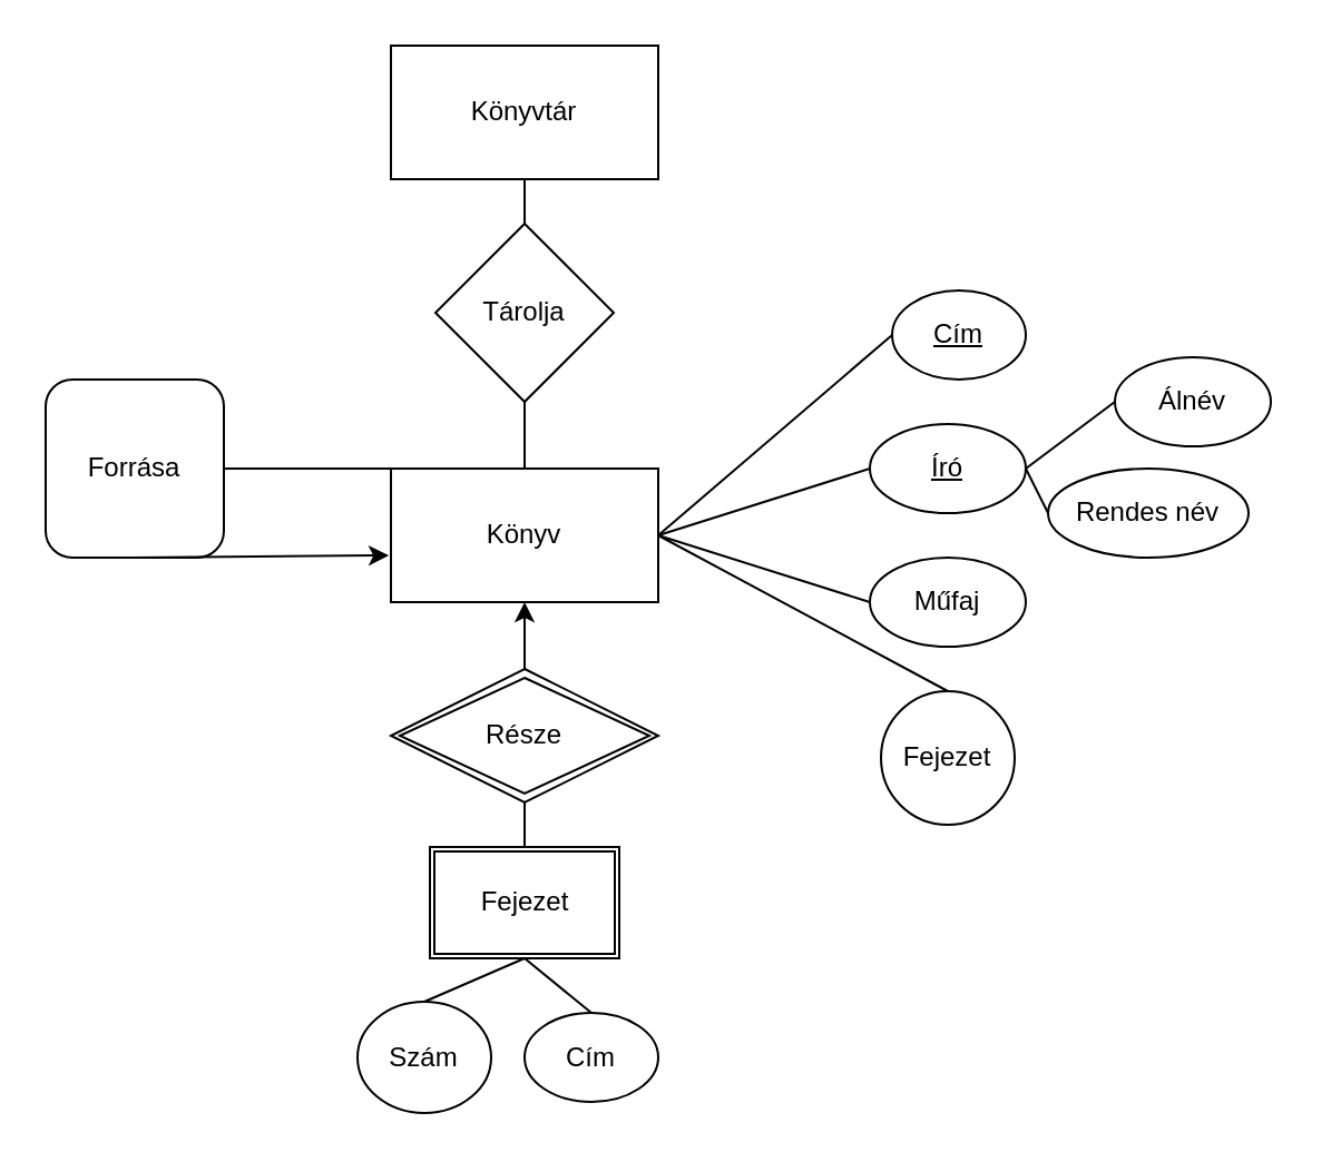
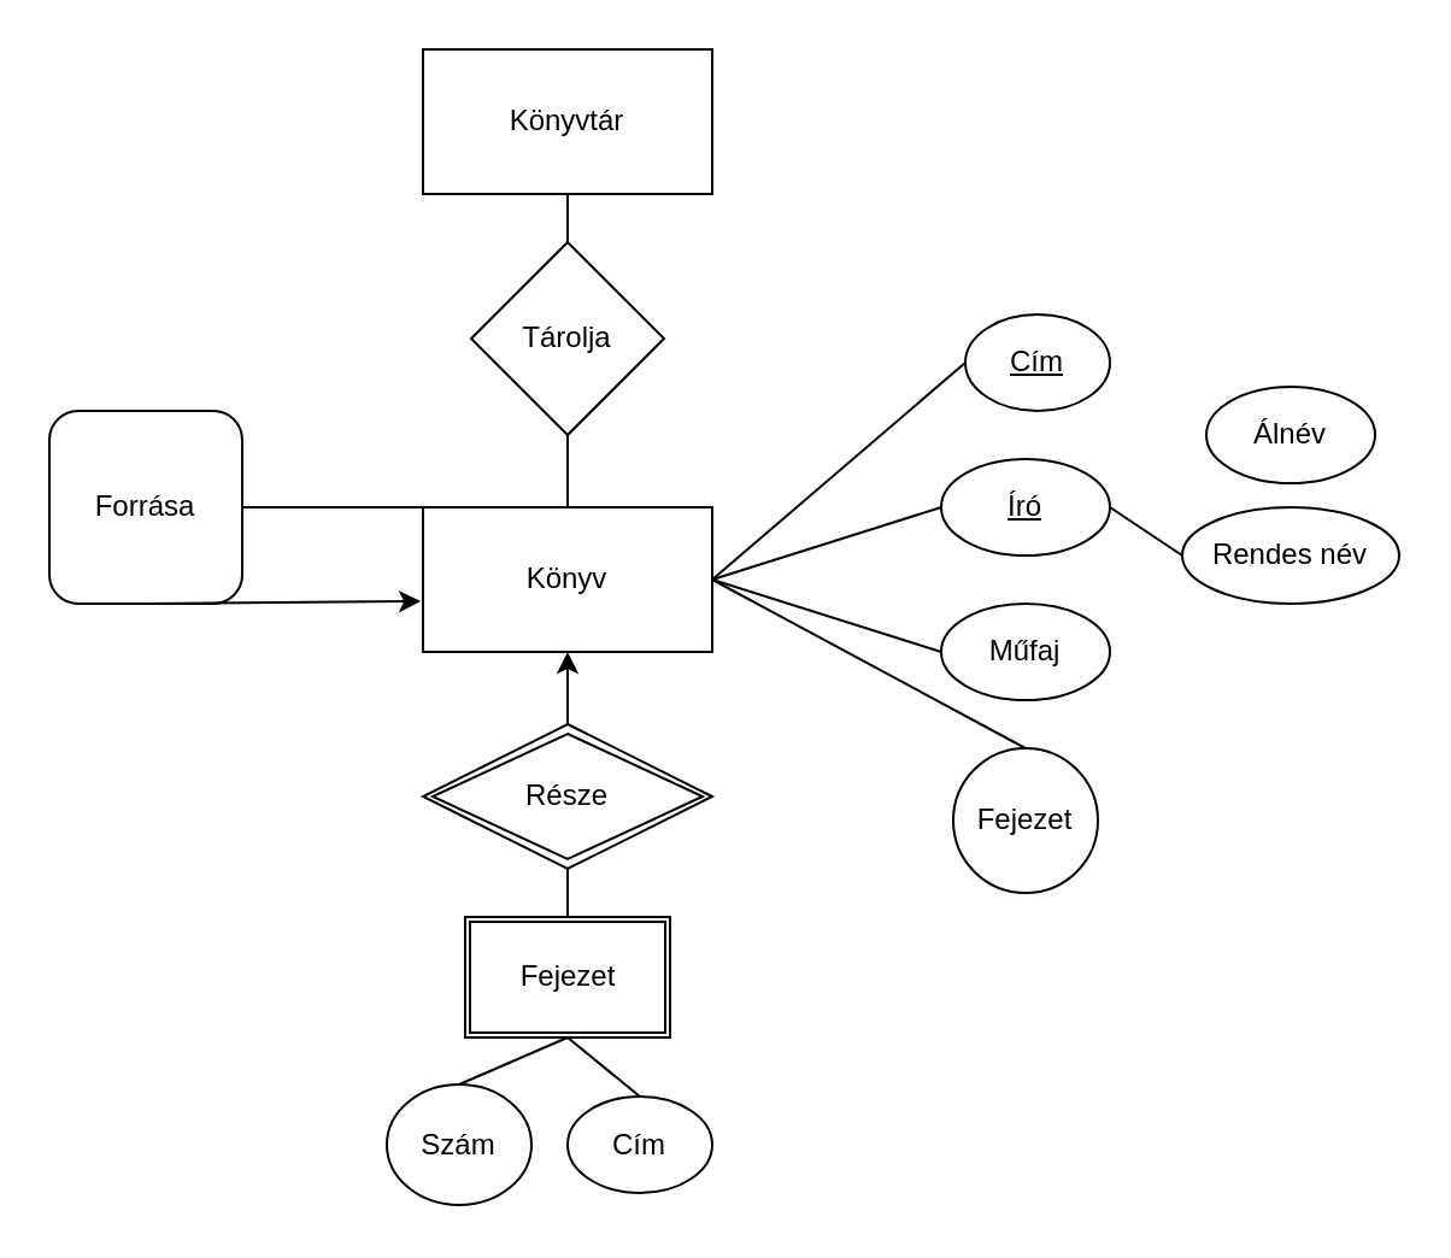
  <mxCell id="0" />
  <mxCell id="1" parent="0" />
  <mxCell id="2" value="Könyv" style="rounded=0;whiteSpace=wrap;html=1;" vertex="1" parent="1"><mxGeometry x="175" y="210" width="120" height="60" as="geometry" /></mxCell>
  <mxCell id="3" value="Író" style="ellipse;whiteSpace=wrap;html=1;enumerate=0;fontStyle=4" vertex="1" parent="1"><mxGeometry x="390" y="190" width="70" height="40" as="geometry" /></mxCell>
  <mxCell id="4" value="Műfaj" style="ellipse;whiteSpace=wrap;html=1;" vertex="1" parent="1"><mxGeometry x="390" y="250" width="70" height="40" as="geometry" /></mxCell>
  <mxCell id="5" value="Fejezet" style="ellipse;whiteSpace=wrap;html=1;" vertex="1" parent="1"><mxGeometry x="395" y="310" width="60" height="60" as="geometry" /></mxCell>
  <mxCell id="6" value="" style="endArrow=none;html=1;rounded=0;entryX=0.5;entryY=0;entryDx=0;entryDy=0;exitX=1;exitY=0.5;exitDx=0;exitDy=0;" edge="1" parent="1" source="2" target="5"><mxGeometry width="50" height="50" relative="1" as="geometry"><mxPoint x="360" y="490" as="sourcePoint" /><mxPoint x="410" y="440" as="targetPoint" /></mxGeometry></mxCell>
  <mxCell id="7" value="" style="endArrow=none;html=1;rounded=0;entryX=1;entryY=0.5;entryDx=0;entryDy=0;exitX=0;exitY=0.5;exitDx=0;exitDy=0;" edge="1" parent="1" source="4" target="2"><mxGeometry width="50" height="50" relative="1" as="geometry"><mxPoint x="360" y="490" as="sourcePoint" /><mxPoint x="410" y="440" as="targetPoint" /></mxGeometry></mxCell>
  <mxCell id="8" value="" style="endArrow=none;html=1;rounded=0;entryX=1;entryY=0.5;entryDx=0;entryDy=0;exitX=0;exitY=0.5;exitDx=0;exitDy=0;" edge="1" parent="1" source="3" target="2"><mxGeometry width="50" height="50" relative="1" as="geometry"><mxPoint x="360" y="490" as="sourcePoint" /><mxPoint x="410" y="440" as="targetPoint" /></mxGeometry></mxCell>
  <mxCell id="9" value="Forrása" style="whiteSpace=wrap;html=1;rounded=1;" vertex="1" parent="1"><mxGeometry x="20" y="170" width="80" height="80" as="geometry" /></mxCell>
  <mxCell id="10" value="" style="endArrow=none;html=1;rounded=0;entryX=0;entryY=0;entryDx=0;entryDy=0;exitX=1;exitY=0.5;exitDx=0;exitDy=0;" edge="1" parent="1" source="9" target="2"><mxGeometry width="50" height="50" relative="1" as="geometry"><mxPoint x="90" y="320" as="sourcePoint" /><mxPoint x="140" y="270" as="targetPoint" /></mxGeometry></mxCell>
  <mxCell id="11" value="" style="endArrow=classic;html=1;rounded=0;exitX=0.5;exitY=1;exitDx=0;exitDy=0;entryX=-0.008;entryY=0.65;entryDx=0;entryDy=0;entryPerimeter=0;" edge="1" parent="1" source="9" target="2"><mxGeometry width="50" height="50" relative="1" as="geometry"><mxPoint x="360" y="490" as="sourcePoint" /><mxPoint x="410" y="440" as="targetPoint" /><Array as="points" /></mxGeometry></mxCell>
  <mxCell id="12" value="Cím" style="ellipse;whiteSpace=wrap;html=1;enumerate=0;fontStyle=4" vertex="1" parent="1"><mxGeometry x="400" y="130" width="60" height="40" as="geometry" /></mxCell>
  <mxCell id="13" value="" style="endArrow=none;html=1;rounded=0;entryX=0;entryY=0.5;entryDx=0;entryDy=0;exitX=1;exitY=0.5;exitDx=0;exitDy=0;" edge="1" parent="1" source="2" target="12"><mxGeometry width="50" height="50" relative="1" as="geometry"><mxPoint x="130" y="330" as="sourcePoint" /><mxPoint x="180" y="280" as="targetPoint" /></mxGeometry></mxCell>
  <mxCell id="14" value="Tárolja" style="rhombus;whiteSpace=wrap;html=1;" vertex="1" parent="1"><mxGeometry x="195" y="100" width="80" height="80" as="geometry" /></mxCell>
  <mxCell id="15" value="Könyvtár" style="rounded=0;whiteSpace=wrap;html=1;" vertex="1" parent="1"><mxGeometry x="175" y="20" width="120" height="60" as="geometry" /></mxCell>
  <mxCell id="16" value="" style="endArrow=none;html=1;rounded=0;entryX=0.5;entryY=1;entryDx=0;entryDy=0;exitX=0.5;exitY=0;exitDx=0;exitDy=0;" edge="1" parent="1" source="14" target="15"><mxGeometry width="50" height="50" relative="1" as="geometry"><mxPoint x="130" y="230" as="sourcePoint" /><mxPoint x="180" y="180" as="targetPoint" /></mxGeometry></mxCell>
  <mxCell id="17" value="" style="endArrow=none;html=1;rounded=0;entryX=0.5;entryY=1;entryDx=0;entryDy=0;exitX=0.5;exitY=0;exitDx=0;exitDy=0;" edge="1" parent="1" source="2" target="14"><mxGeometry width="50" height="50" relative="1" as="geometry"><mxPoint x="130" y="230" as="sourcePoint" /><mxPoint x="180" y="180" as="targetPoint" /></mxGeometry></mxCell>
  <mxCell id="18" value="Álnév" style="ellipse;whiteSpace=wrap;html=1;" vertex="1" parent="1"><mxGeometry x="500" y="160" width="70" height="40" as="geometry" /></mxCell>
- <mxCell id="19" value="Rendes név" style="ellipse;whiteSpace=wrap;html=1;" vertex="1" parent="1"><mxGeometry x="470" y="210" width="90" height="40" as="geometry" /></mxCell>
+ <mxCell id="19" value="Rendes név" style="ellipse;whiteSpace=wrap;html=1;" vertex="1" parent="1"><mxGeometry x="490" y="210" width="90" height="40" as="geometry" /></mxCell>
  <mxCell id="20" value="" style="endArrow=none;html=1;rounded=0;entryX=1;entryY=0.5;entryDx=0;entryDy=0;exitX=0;exitY=0.5;exitDx=0;exitDy=0;" edge="1" parent="1" source="19" target="3"><mxGeometry width="50" height="50" relative="1" as="geometry"><mxPoint x="360" y="230" as="sourcePoint" /><mxPoint x="410" y="180" as="targetPoint" /></mxGeometry></mxCell>
- <mxCell id="21" value="" style="endArrow=none;html=1;rounded=0;entryX=0;entryY=0.5;entryDx=0;entryDy=0;exitX=1;exitY=0.5;exitDx=0;exitDy=0;" edge="1" parent="1" source="3" target="18"><mxGeometry width="50" height="50" relative="1" as="geometry"><mxPoint x="360" y="230" as="sourcePoint" /><mxPoint x="410" y="180" as="targetPoint" /></mxGeometry></mxCell>
  <mxCell id="22" value="Fejezet" style="shape=ext;double=1;rounded=0;whiteSpace=wrap;html=1;" vertex="1" parent="1"><mxGeometry x="192.5" y="380" width="85" height="50" as="geometry" /></mxCell>
  <mxCell id="23" value="Része" style="shape=rhombus;double=1;perimeter=rhombusPerimeter;whiteSpace=wrap;html=1;align=center;" vertex="1" parent="1"><mxGeometry x="175" y="300" width="120" height="60" as="geometry" /></mxCell>
  <mxCell id="24" value="" style="endArrow=none;html=1;rounded=0;exitX=0.5;exitY=0;exitDx=0;exitDy=0;entryX=0.5;entryY=1;entryDx=0;entryDy=0;" edge="1" parent="1" source="22" target="23"><mxGeometry width="50" height="50" relative="1" as="geometry"><mxPoint x="360" y="330" as="sourcePoint" /><mxPoint x="410" y="280" as="targetPoint" /></mxGeometry></mxCell>
  <mxCell id="25" value="" style="endArrow=classic;html=1;rounded=0;exitX=0.5;exitY=0;exitDx=0;exitDy=0;entryX=0.5;entryY=1;entryDx=0;entryDy=0;" edge="1" parent="1" source="23" target="2"><mxGeometry width="50" height="50" relative="1" as="geometry"><mxPoint x="360" y="330" as="sourcePoint" /><mxPoint x="410" y="280" as="targetPoint" /></mxGeometry></mxCell>
  <mxCell id="26" value="Szám" style="ellipse;whiteSpace=wrap;html=1;" vertex="1" parent="1"><mxGeometry x="160" y="449.5" width="60" height="50" as="geometry" /></mxCell>
  <mxCell id="27" value="Cím" style="ellipse;whiteSpace=wrap;html=1;" vertex="1" parent="1"><mxGeometry x="235" y="454.5" width="60" height="40" as="geometry" /></mxCell>
  <mxCell id="28" value="" style="endArrow=none;html=1;rounded=0;entryX=0.5;entryY=1;entryDx=0;entryDy=0;exitX=0.5;exitY=0;exitDx=0;exitDy=0;" edge="1" parent="1" source="27" target="22"><mxGeometry width="50" height="50" relative="1" as="geometry"><mxPoint x="270" y="470" as="sourcePoint" /><mxPoint x="410" y="280" as="targetPoint" /></mxGeometry></mxCell>
  <mxCell id="29" value="" style="endArrow=none;html=1;rounded=0;exitX=0.5;exitY=0;exitDx=0;exitDy=0;entryX=0.5;entryY=1;entryDx=0;entryDy=0;" edge="1" parent="1" source="26" target="22"><mxGeometry width="50" height="50" relative="1" as="geometry"><mxPoint x="360" y="330" as="sourcePoint" /><mxPoint x="410" y="280" as="targetPoint" /></mxGeometry></mxCell>
